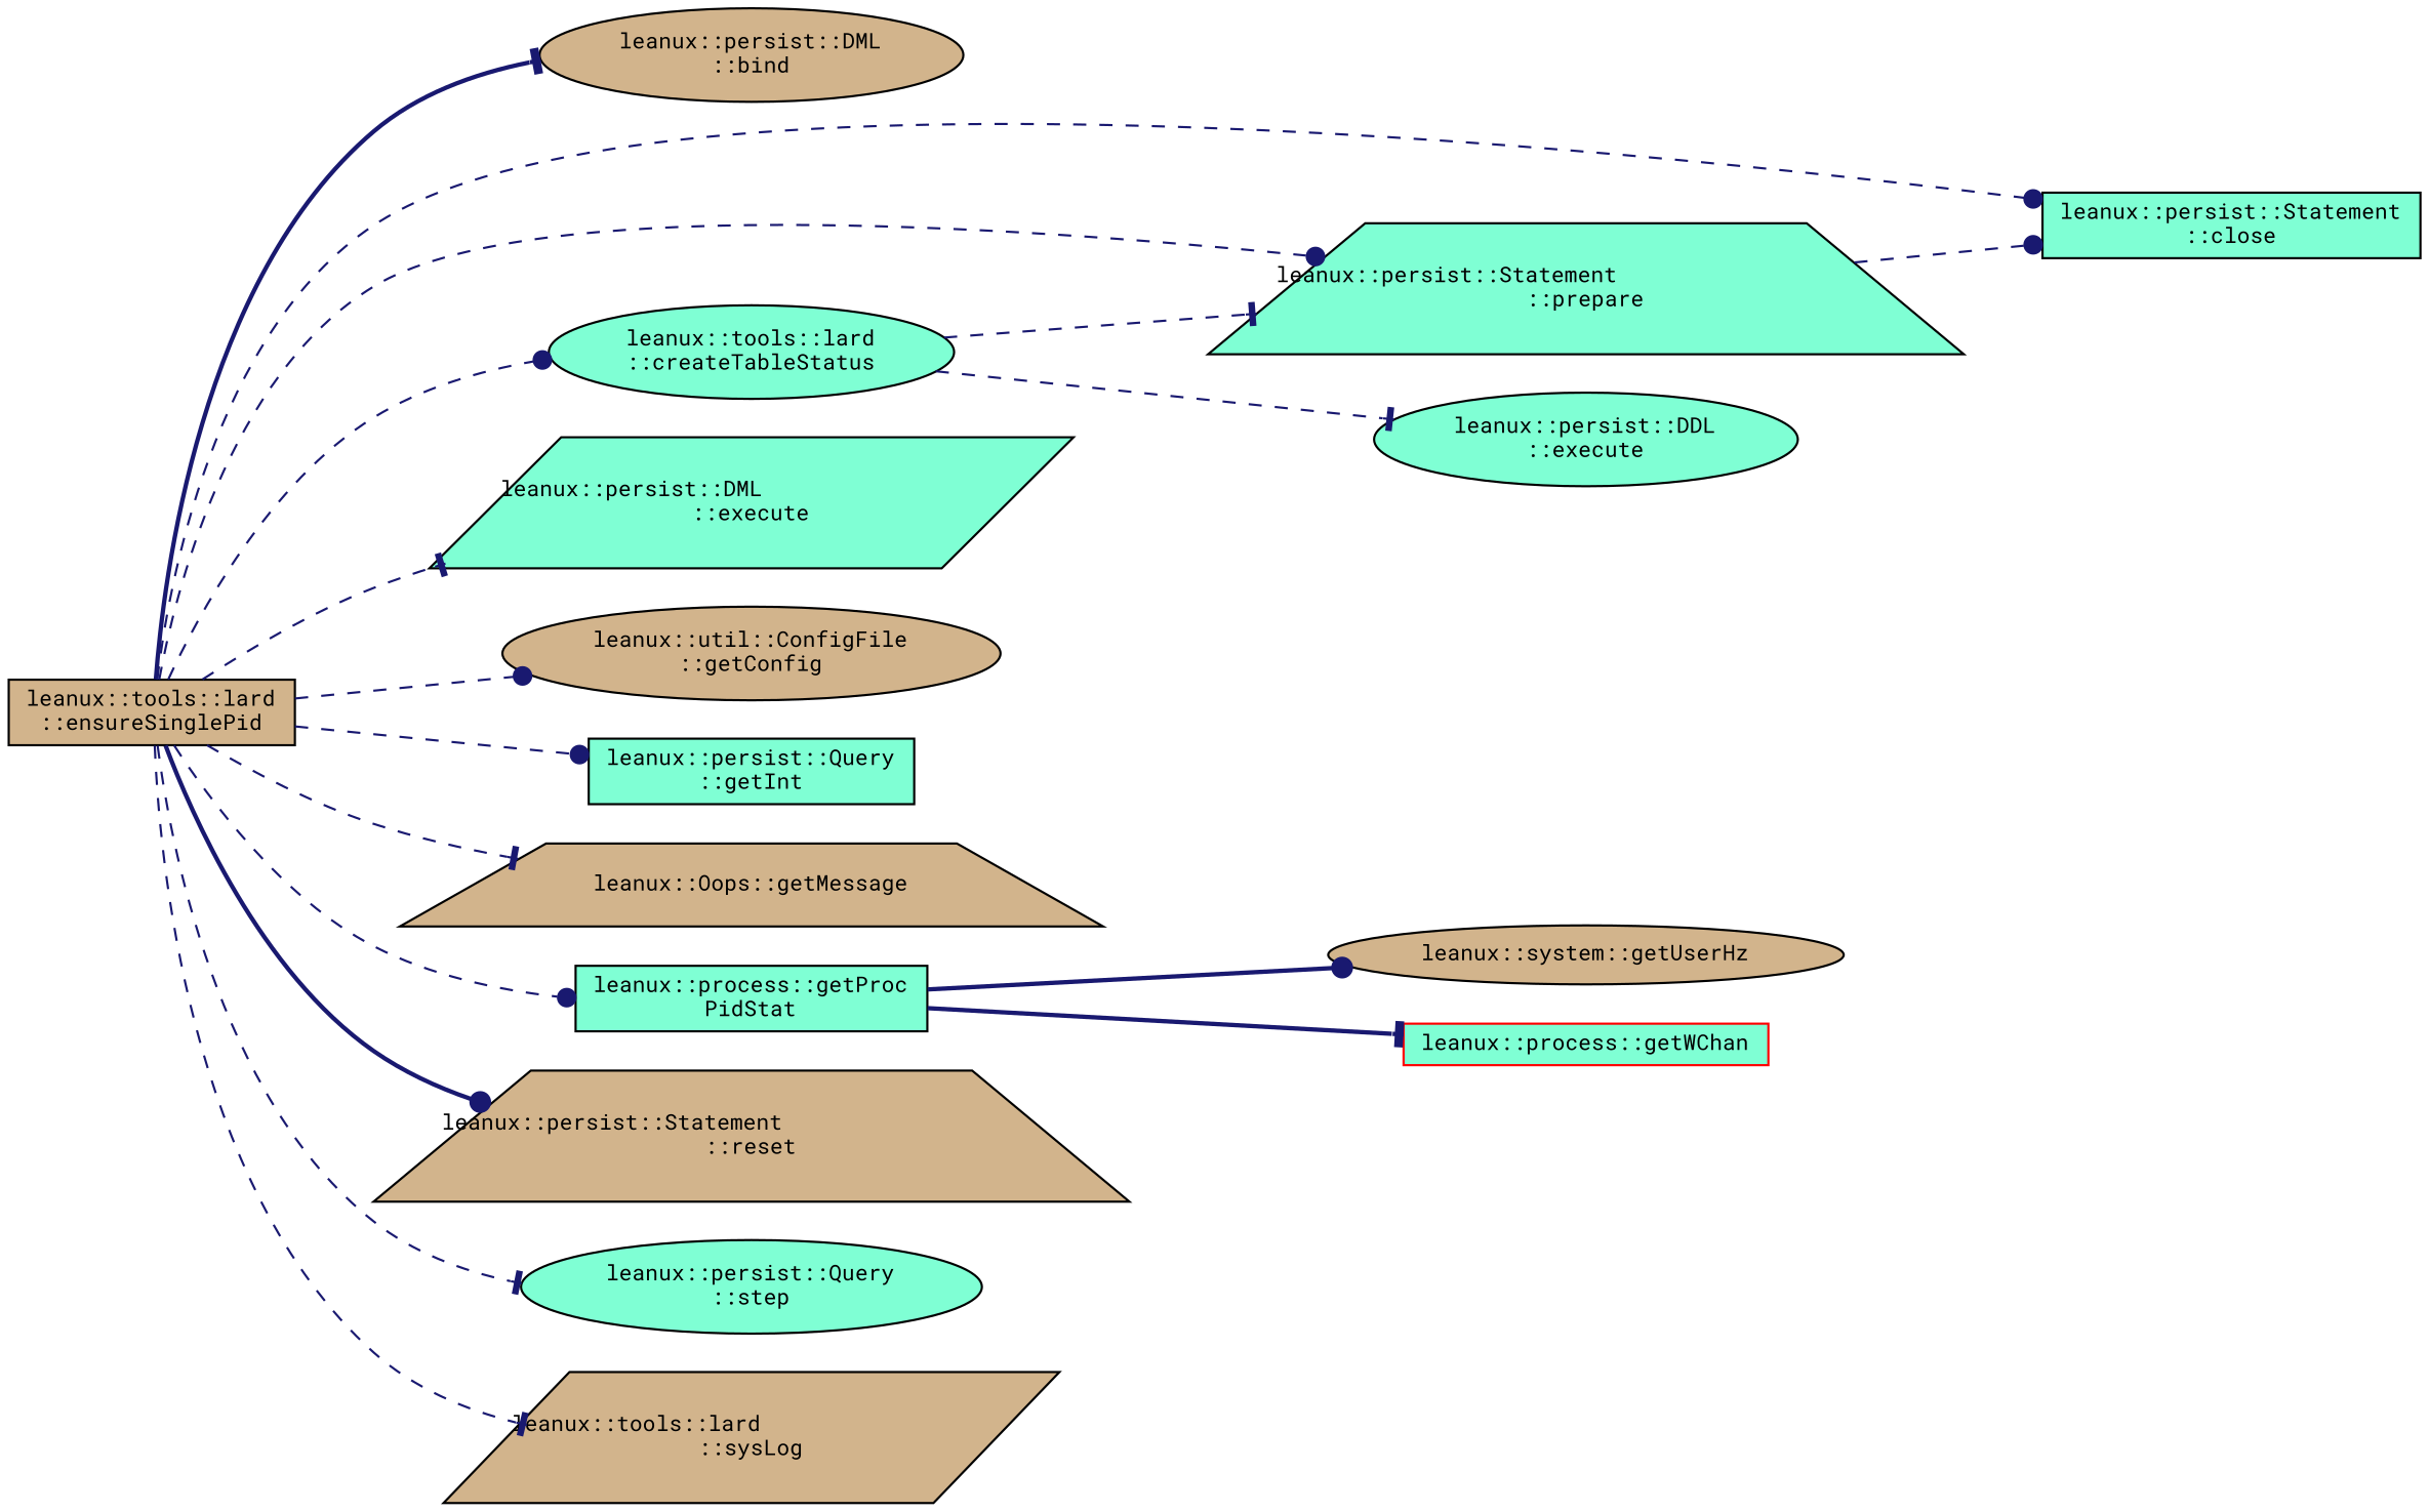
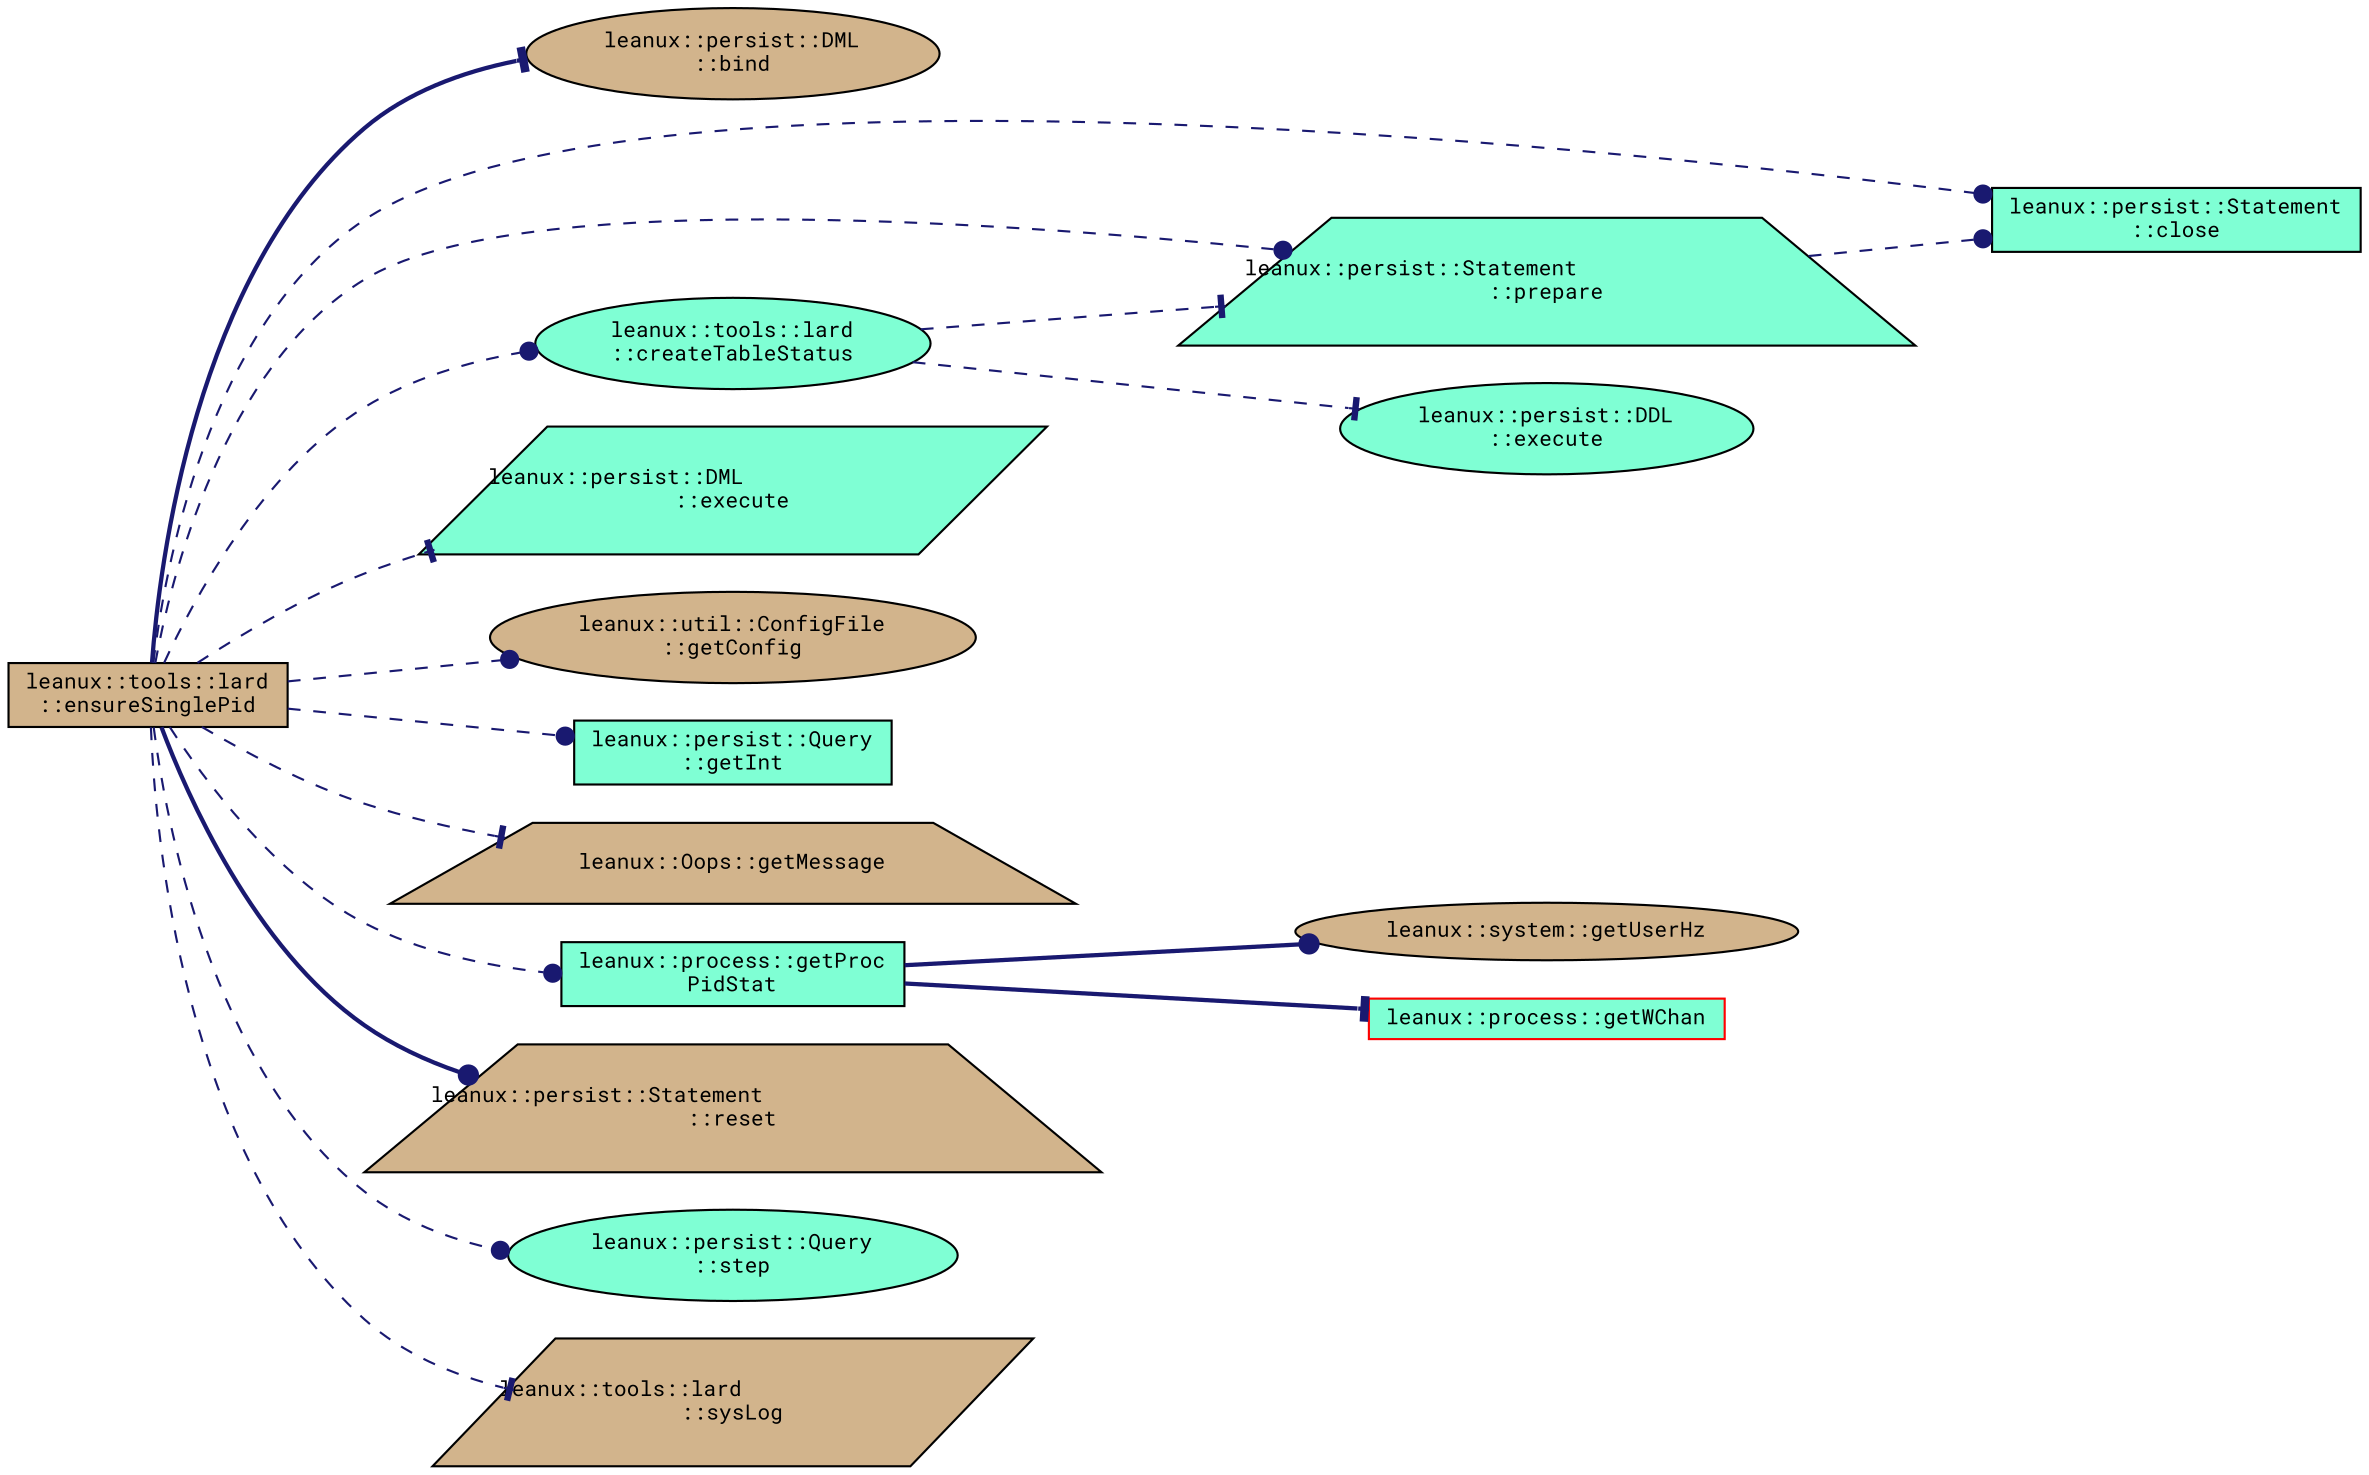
  digraph {
    fontname="Roboto Mono"
    rankdir=LR
    node [color=black fillcolor=aquamarine fontname="Roboto Mono" fontsize=10 shape=ellipse style=filled]
    edge [arrowhead=dot color=midnightblue fontname="Roboto Mono" fontsize=10 labelfontname=Helvetica labelfontsize=10 style=dashed]
    n1 [fillcolor=tan fontcolor=black height=0.2 label="leanux::tools::lard\l::ensureSinglePid" shape=box width=0.4]
    n2 [fillcolor=tan height=0.2 label="leanux::persist::DML\l::bind" width=0.4]
    n3 [height=0.2 label="leanux::persist::Statement\l::close" shape=box width=0.4]
    n4 [height=0.2 label="leanux::tools::lard\l::createTableStatus" width=0.4]
    n5 [height=0.2 label="leanux::persist::Statement\l::prepare" shape=trapezium width=0.4]
    n6 [height=0.2 label="leanux::persist::DML\l::execute" shape=parallelogram width=0.4]
    n7 [fillcolor=tan height=0.2 label="leanux::util::ConfigFile\l::getConfig" width=0.4]
    n8 [height=0.2 label="leanux::persist::Query\l::getInt" shape=box width=0.4]
    n9 [fillcolor=tan height=0.2 label="leanux::Oops::getMessage" shape=trapezium width=0.4]
    n10 [height=0.2 label="leanux::process::getProc\lPidStat" shape=box width=0.4]
    n11 [fillcolor=tan height=0.2 label="leanux::persist::Statement\l::reset" shape=trapezium width=0.4]
    n12 [height=0.2 label="leanux::persist::Query\l::step" width=0.4]
    n13 [fillcolor=tan height=0.2 label="leanux::tools::lard\l::sysLog" shape=parallelogram width=0.4]
    n14 [height=0.2 label="leanux::persist::DDL\l::execute" width=0.4]
    n15 [fillcolor=tan height=0.2 label="leanux::system::getUserHz" width=0.4]
    n16 [color=red height=0.2 label="leanux::process::getWChan" shape=box width=0.4]
    n1 -> n2 [arrowhead=tee style=bold]
    n1 -> n3
    n1 -> n4
    n1 -> n5
    n1 -> n6 [arrowhead=tee]
    n1 -> n7
    n1 -> n8
    n1 -> n9 [arrowhead=tee]
    n1 -> n10
    n1 -> n11 [style=bold]
-   n1 -> n12 [arrowhead=tee]
+   n1 -> n12
    n1 -> n13 [arrowhead=tee]
    n4 -> n5 [arrowhead=tee]
    n4 -> n14 [arrowhead=tee]
    n5 -> n3
    n10 -> n15 [style=bold]
    n10 -> n16 [arrowhead=tee style=bold]
  }
